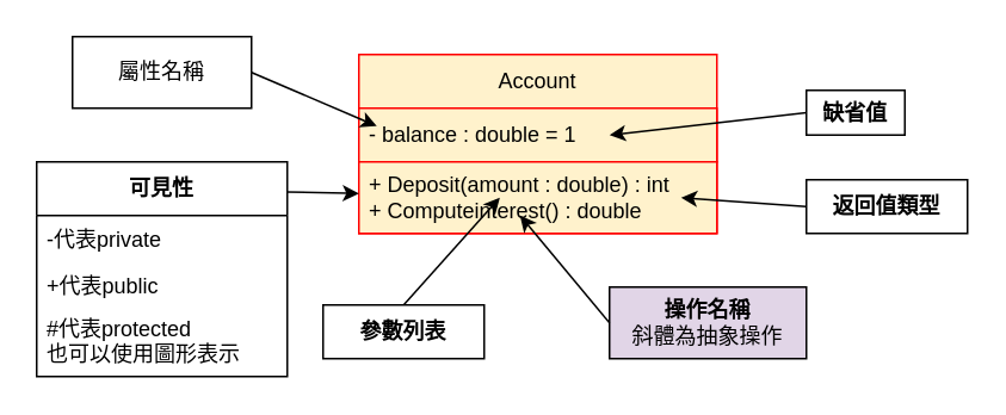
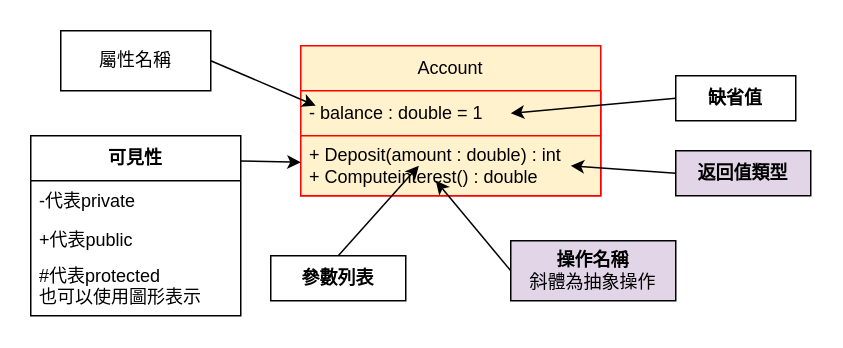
  <mxCell id="0" />
  <mxCell id="1" parent="0" />
  <mxCell id="2" value="Account" style="swimlane;fontStyle=0;childLayout=stackLayout;horizontal=1;startSize=30;horizontalStack=0;resizeParent=1;resizeParentMax=0;resizeLast=0;collapsible=1;marginBottom=0;whiteSpace=wrap;html=1;fillColor=#FFF2CC;strokeColor=#FF0000;" vertex="1" parent="1"><mxGeometry x="200" y="30" width="200" height="100" as="geometry" /></mxCell>
  <mxCell id="3" value="- balance : double = 1" style="text;strokeColor=#FF0000;fillColor=#FFF2CC;align=left;verticalAlign=middle;spacingLeft=4;spacingRight=4;overflow=hidden;points=[[0,0.5],[1,0.5]];portConstraint=eastwest;rotatable=0;whiteSpace=wrap;html=1;" vertex="1" parent="2"><mxGeometry y="30" width="200" height="30" as="geometry" /></mxCell>
  <mxCell id="4" value="+ Deposit(amount : double) : int&lt;br&gt;+ Computeinterest() : double" style="text;strokeColor=#FF0000;fillColor=#FFF2CC;align=left;verticalAlign=middle;spacingLeft=4;spacingRight=4;overflow=hidden;points=[[0,0.5],[1,0.5]];portConstraint=eastwest;rotatable=0;whiteSpace=wrap;html=1;" vertex="1" parent="2"><mxGeometry y="60" width="200" height="40" as="geometry" /></mxCell>
  <mxCell id="5" value="" style="endArrow=classic;html=1;rounded=0;exitX=0.5;exitY=0;exitDx=0;exitDy=0;" edge="1" parent="2" source="13"><mxGeometry width="50" height="50" relative="1" as="geometry"><mxPoint x="30" y="140" as="sourcePoint" /><mxPoint x="78.75" y="80" as="targetPoint" /></mxGeometry></mxCell>
  <mxCell id="6" value="屬性名稱" style="rounded=0;whiteSpace=wrap;html=1;" vertex="1" parent="1"><mxGeometry x="40" y="20" width="100" height="40" as="geometry" /></mxCell>
  <mxCell id="7" value="" style="endArrow=classic;html=1;rounded=0;exitX=1;exitY=0.5;exitDx=0;exitDy=0;" edge="1" parent="1" source="6"><mxGeometry width="50" height="50" relative="1" as="geometry"><mxPoint x="260" y="280" as="sourcePoint" /><mxPoint x="210" y="70" as="targetPoint" /><Array as="points" /></mxGeometry></mxCell>
  <mxCell id="8" value="&lt;b&gt;可見性&lt;/b&gt;" style="swimlane;fontStyle=0;childLayout=stackLayout;horizontal=1;startSize=30;fillColor=none;horizontalStack=0;resizeParent=1;resizeParentMax=0;resizeLast=0;collapsible=1;marginBottom=0;whiteSpace=wrap;html=1;" vertex="1" parent="1"><mxGeometry x="20" y="90" width="140" height="120" as="geometry" /></mxCell>
  <mxCell id="9" value="-代表private" style="text;strokeColor=none;fillColor=none;align=left;verticalAlign=top;spacingLeft=4;spacingRight=4;overflow=hidden;rotatable=0;points=[[0,0.5],[1,0.5]];portConstraint=eastwest;whiteSpace=wrap;html=1;" vertex="1" parent="8"><mxGeometry y="30" width="140" height="26" as="geometry" /></mxCell>
  <mxCell id="10" value="+代表public" style="text;strokeColor=none;fillColor=none;align=left;verticalAlign=top;spacingLeft=4;spacingRight=4;overflow=hidden;rotatable=0;points=[[0,0.5],[1,0.5]];portConstraint=eastwest;whiteSpace=wrap;html=1;" vertex="1" parent="8"><mxGeometry y="56" width="140" height="24" as="geometry" /></mxCell>
  <mxCell id="11" value="#代表protected&lt;br&gt;也可以使用圖形表示" style="text;strokeColor=none;fillColor=none;align=left;verticalAlign=top;spacingLeft=4;spacingRight=4;overflow=hidden;rotatable=0;points=[[0,0.5],[1,0.5]];portConstraint=eastwest;whiteSpace=wrap;html=1;" vertex="1" parent="8"><mxGeometry y="80" width="140" height="40" as="geometry" /></mxCell>
  <mxCell id="12" value="" style="endArrow=classic;html=1;rounded=0;exitX=0.999;exitY=0.14;exitDx=0;exitDy=0;exitPerimeter=0;" edge="1" parent="1" source="8" target="4"><mxGeometry width="50" height="50" relative="1" as="geometry"><mxPoint x="260" y="280" as="sourcePoint" /><mxPoint x="310" y="230" as="targetPoint" /></mxGeometry></mxCell>
  <mxCell id="13" value="&lt;b&gt;參數列表&lt;/b&gt;" style="rounded=0;whiteSpace=wrap;html=1;" vertex="1" parent="1"><mxGeometry x="180" y="170" width="90" height="30" as="geometry" /></mxCell>
  <mxCell id="14" value="&lt;b&gt;操作名稱&lt;br&gt;&lt;/b&gt;斜體為抽象操作" style="rounded=0;whiteSpace=wrap;html=1;fillColor=#e1d5e7;" vertex="1" parent="1"><mxGeometry x="340" y="160" width="110" height="40" as="geometry" /></mxCell>
  <mxCell id="15" value="" style="endArrow=classic;html=1;rounded=0;entryX=0.45;entryY=0.75;entryDx=0;entryDy=0;entryPerimeter=0;exitX=0;exitY=0.5;exitDx=0;exitDy=0;" edge="1" parent="1" source="14" target="4"><mxGeometry width="50" height="50" relative="1" as="geometry"><mxPoint x="260" y="280" as="sourcePoint" /><mxPoint x="310" y="230" as="targetPoint" /></mxGeometry></mxCell>
- <mxCell id="16" value="&lt;b&gt;返回值類型&lt;/b&gt;" style="rounded=0;whiteSpace=wrap;html=1;" vertex="1" parent="1"><mxGeometry x="450" y="100" width="90" height="30" as="geometry" /></mxCell>
- <mxCell id="17" value="&lt;b&gt;缺省值&lt;/b&gt;" style="rounded=0;whiteSpace=wrap;html=1;" vertex="1" parent="1"><mxGeometry x="450" y="50" width="55" height="25" as="geometry" /></mxCell>
+ <mxCell id="16" value="&lt;b&gt;返回值類型&lt;/b&gt;" style="rounded=0;whiteSpace=wrap;html=1;fillColor=#e1d5e7;" vertex="1" parent="1"><mxGeometry x="450" y="100" width="90" height="30" as="geometry" /></mxCell>
+ <mxCell id="17" value="&lt;b&gt;缺省值&lt;/b&gt;" style="rounded=0;whiteSpace=wrap;html=1;" vertex="1" parent="1"><mxGeometry x="450" y="50" width="80" height="30" as="geometry" /></mxCell>
  <mxCell id="18" value="" style="endArrow=classic;html=1;rounded=0;entryX=0.9;entryY=0.5;entryDx=0;entryDy=0;entryPerimeter=0;exitX=0;exitY=0.5;exitDx=0;exitDy=0;" edge="1" parent="1" source="16" target="4"><mxGeometry width="50" height="50" relative="1" as="geometry"><mxPoint x="470" y="210" as="sourcePoint" /><mxPoint x="520" y="160" as="targetPoint" /></mxGeometry></mxCell>
  <mxCell id="19" value="" style="endArrow=classic;html=1;rounded=0;exitX=0;exitY=0.5;exitDx=0;exitDy=0;" edge="1" parent="1" source="17"><mxGeometry width="50" height="50" relative="1" as="geometry"><mxPoint x="445" y="240" as="sourcePoint" /><mxPoint x="340" y="75" as="targetPoint" /></mxGeometry></mxCell>
